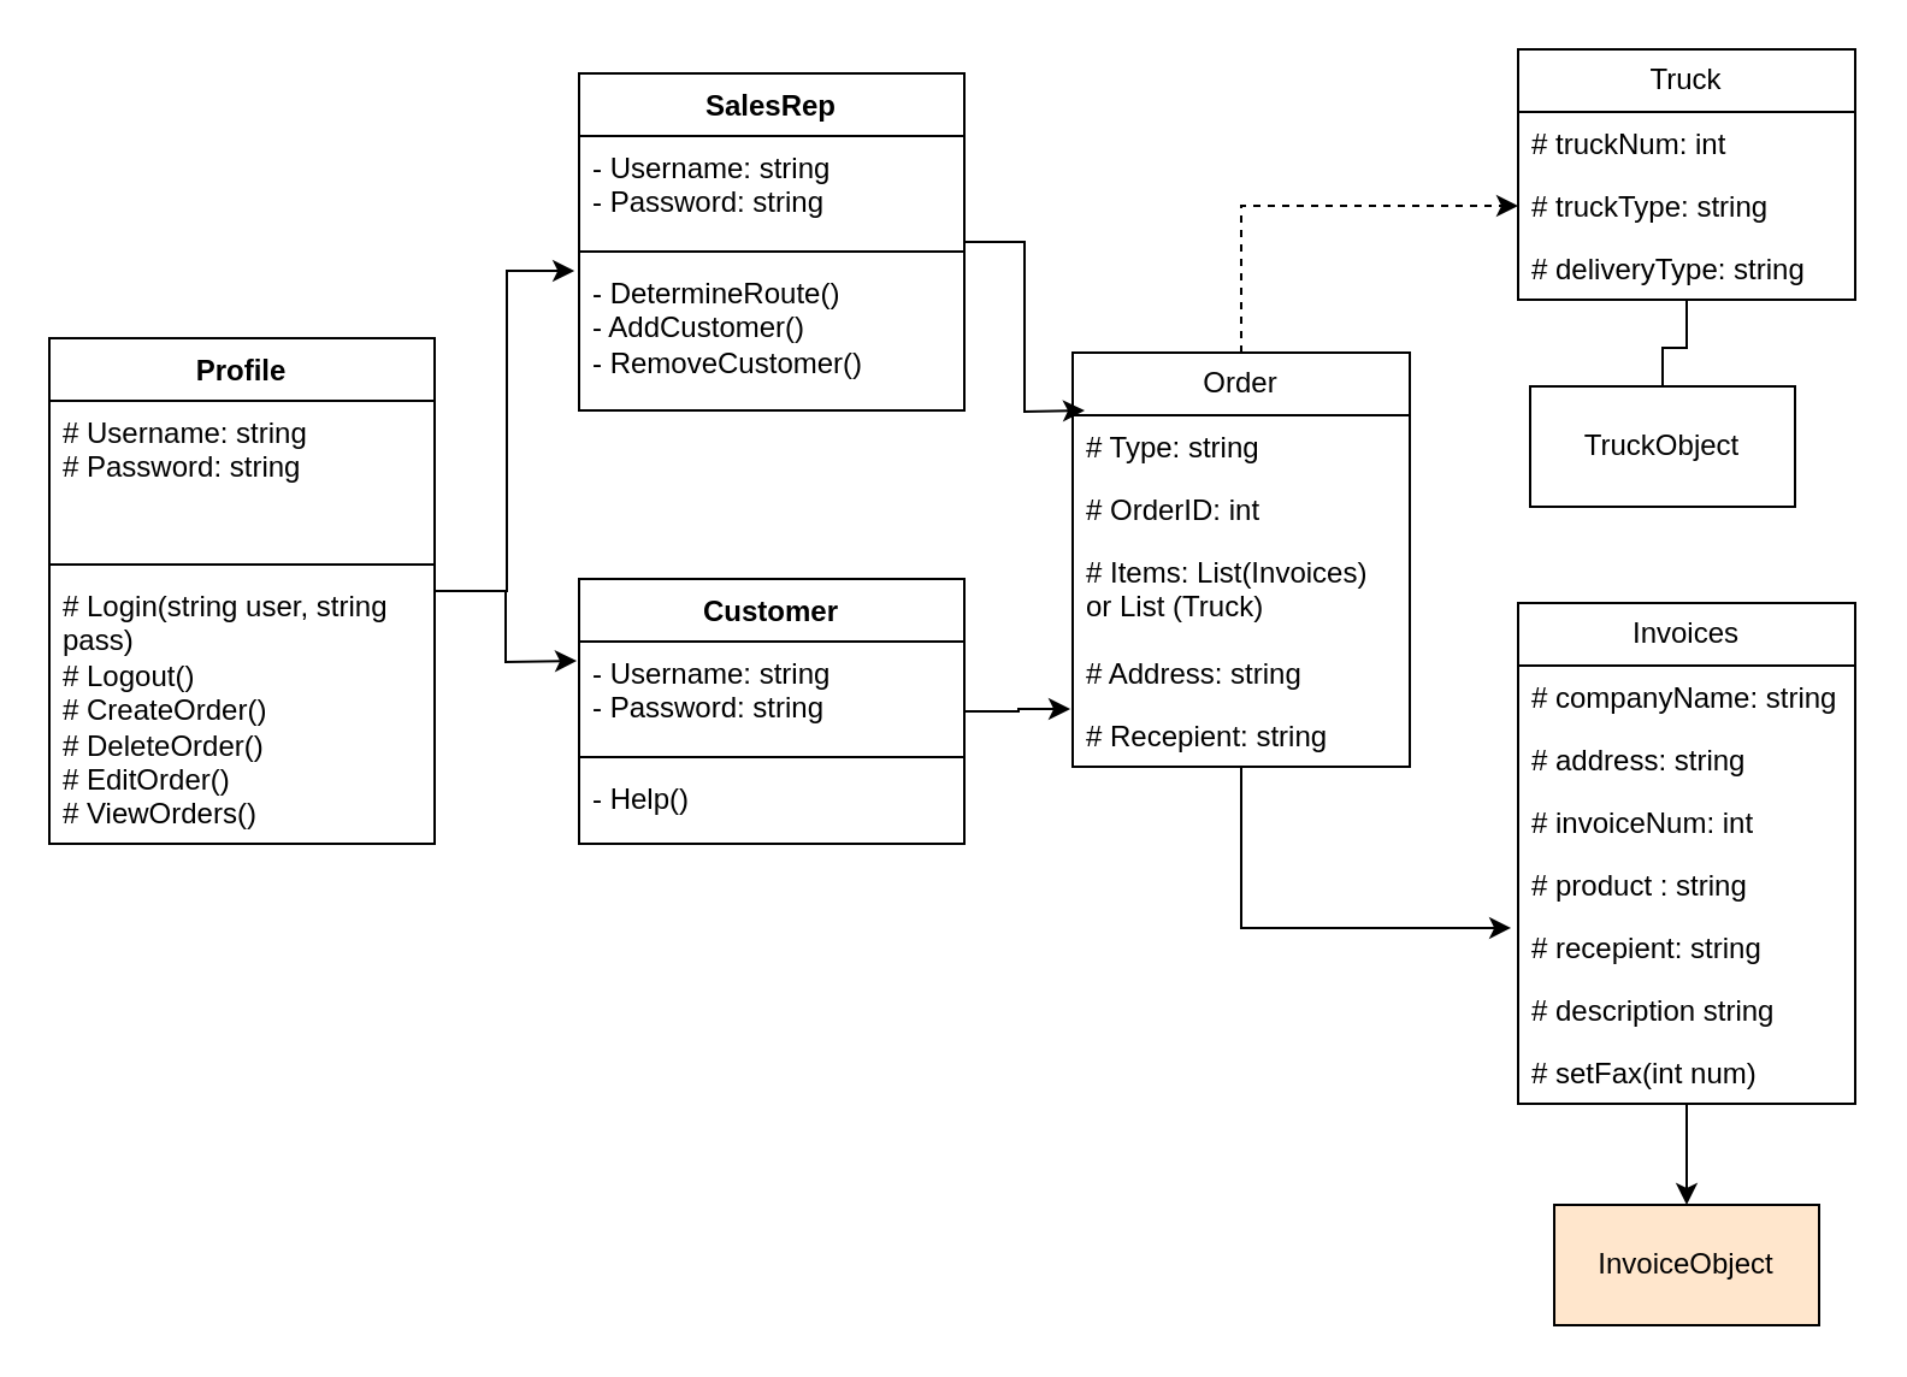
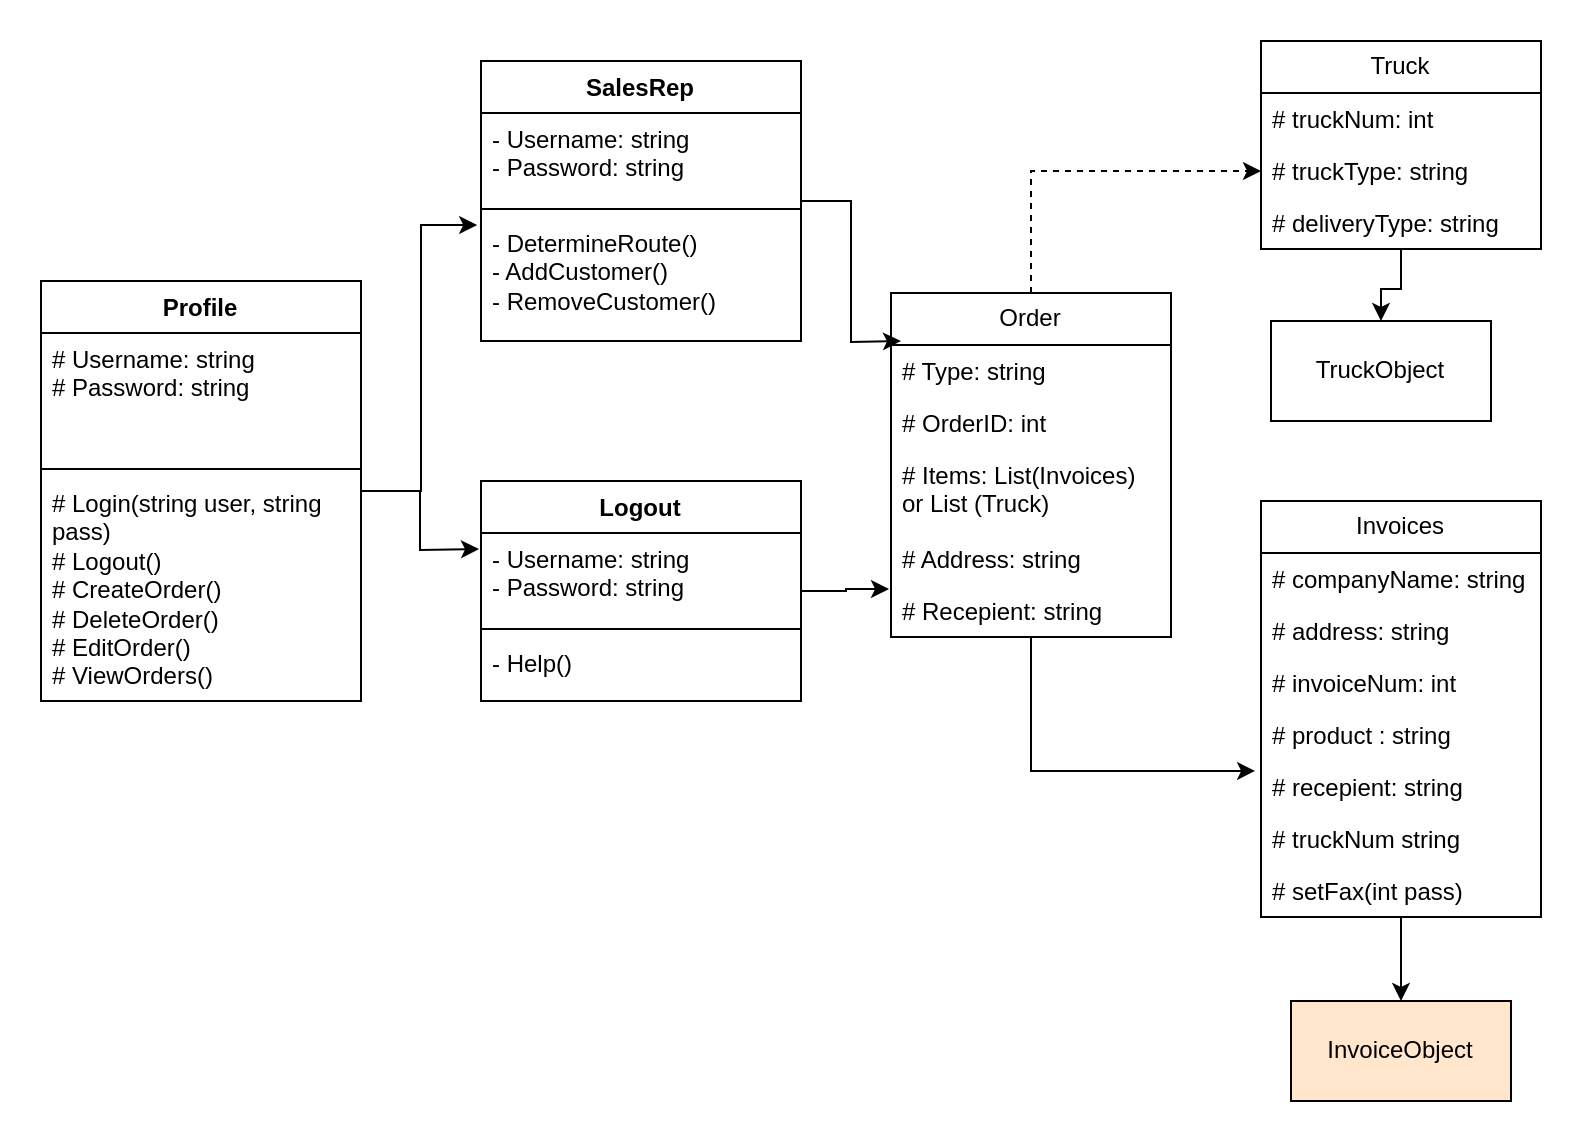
  <mxCell id="0" />
  <mxCell id="1" parent="0" />
  <mxCell id="2" value="Profile" style="swimlane;fontStyle=1;align=center;verticalAlign=top;childLayout=stackLayout;horizontal=1;startSize=26;horizontalStack=0;resizeParent=1;resizeParentMax=0;resizeLast=0;collapsible=1;marginBottom=0;whiteSpace=wrap;html=1;" parent="1" vertex="1"><mxGeometry y="140" width="160" height="210" as="geometry" x="20" /></mxCell>
  <mxCell id="3" value="# Username: string&lt;div&gt;# Password: string&lt;/div&gt;" style="text;strokeColor=none;fillColor=none;align=left;verticalAlign=top;spacingLeft=4;spacingRight=4;overflow=hidden;rotatable=0;points=[[0,0.5],[1,0.5]];portConstraint=eastwest;whiteSpace=wrap;html=1;" parent="2" vertex="1"><mxGeometry y="26" width="160" height="64" as="geometry" /></mxCell>
  <mxCell id="4" value="" style="line;strokeWidth=1;fillColor=none;align=left;verticalAlign=middle;spacingTop=-1;spacingLeft=3;spacingRight=3;rotatable=0;labelPosition=right;points=[];portConstraint=eastwest;strokeColor=inherit;" parent="2" vertex="1"><mxGeometry y="90" width="160" height="8" as="geometry" /></mxCell>
  <mxCell id="5" value="# Login(string user, string pass)&lt;div&gt;# Logout()&lt;/div&gt;&lt;div&gt;# CreateOrder()&lt;/div&gt;&lt;div&gt;# DeleteOrder()&lt;/div&gt;&lt;div&gt;# EditOrder()&lt;/div&gt;&lt;div&gt;# ViewOrders()&lt;/div&gt;" style="text;strokeColor=none;fillColor=none;align=left;verticalAlign=top;spacingLeft=4;spacingRight=4;overflow=hidden;rotatable=0;points=[[0,0.5],[1,0.5]];portConstraint=eastwest;whiteSpace=wrap;html=1;" parent="2" vertex="1"><mxGeometry y="98" width="160" height="112" as="geometry" /></mxCell>
  <mxCell id="6" style="edgeStyle=orthogonalEdgeStyle;rounded=0;orthogonalLoop=1;jettySize=auto;html=1;" parent="1" source="7" edge="1"><mxGeometry relative="1" as="geometry"><mxPoint x="450" y="170" as="targetPoint" /></mxGeometry></mxCell>
  <mxCell id="7" value="SalesRep" style="swimlane;fontStyle=1;align=center;verticalAlign=top;childLayout=stackLayout;horizontal=1;startSize=26;horizontalStack=0;resizeParent=1;resizeParentMax=0;resizeLast=0;collapsible=1;marginBottom=0;whiteSpace=wrap;html=1;" parent="1" vertex="1"><mxGeometry x="240" y="30" width="160" height="140" as="geometry" /></mxCell>
  <mxCell id="8" value="- Username: string&lt;div&gt;- Password: string&lt;/div&gt;&lt;div&gt;&lt;br&gt;&lt;/div&gt;" style="text;strokeColor=none;fillColor=none;align=left;verticalAlign=top;spacingLeft=4;spacingRight=4;overflow=hidden;rotatable=0;points=[[0,0.5],[1,0.5]];portConstraint=eastwest;whiteSpace=wrap;html=1;" parent="7" vertex="1"><mxGeometry y="26" width="160" height="44" as="geometry" /></mxCell>
  <mxCell id="9" value="" style="line;strokeWidth=1;fillColor=none;align=left;verticalAlign=middle;spacingTop=-1;spacingLeft=3;spacingRight=3;rotatable=0;labelPosition=right;points=[];portConstraint=eastwest;strokeColor=inherit;" parent="7" vertex="1"><mxGeometry y="70" width="160" height="8" as="geometry" /></mxCell>
  <mxCell id="10" value="&lt;div&gt;- DetermineRoute()&lt;/div&gt;&lt;div&gt;- AddCustomer()&lt;/div&gt;&lt;div&gt;- RemoveCustomer()&lt;/div&gt;" style="text;strokeColor=none;fillColor=none;align=left;verticalAlign=top;spacingLeft=4;spacingRight=4;overflow=hidden;rotatable=0;points=[[0,0.5],[1,0.5]];portConstraint=eastwest;whiteSpace=wrap;html=1;" parent="7" vertex="1"><mxGeometry y="78" width="160" height="62" as="geometry" /></mxCell>
- <mxCell id="11" style="edgeStyle=orthogonalEdgeStyle;rounded=0;orthogonalLoop=1;jettySize=auto;html=1;entryX=0.5;entryY=0;entryDx=0;entryDy=0;endArrow=none;" parent="1" source="12" target="31" edge="1"><mxGeometry relative="1" as="geometry" /></mxCell>
+ <mxCell id="11" style="edgeStyle=orthogonalEdgeStyle;rounded=0;orthogonalLoop=1;jettySize=auto;html=1;entryX=0.5;entryY=0;entryDx=0;entryDy=0;" parent="1" source="12" target="31" edge="1"><mxGeometry relative="1" as="geometry" /></mxCell>
  <mxCell id="12" value="Truck" style="swimlane;fontStyle=0;childLayout=stackLayout;horizontal=1;startSize=26;fillColor=none;horizontalStack=0;resizeParent=1;resizeParentMax=0;resizeLast=0;collapsible=1;marginBottom=0;whiteSpace=wrap;html=1;" parent="1" vertex="1"><mxGeometry x="630" y="20" width="140" height="104" as="geometry" /></mxCell>
  <mxCell id="13" value="# truckNum: int" style="text;strokeColor=none;fillColor=none;align=left;verticalAlign=top;spacingLeft=4;spacingRight=4;overflow=hidden;rotatable=0;points=[[0,0.5],[1,0.5]];portConstraint=eastwest;whiteSpace=wrap;html=1;" parent="12" vertex="1"><mxGeometry y="26" width="140" height="26" as="geometry" /></mxCell>
  <mxCell id="14" value="# truckType: string" style="text;strokeColor=none;fillColor=none;align=left;verticalAlign=top;spacingLeft=4;spacingRight=4;overflow=hidden;rotatable=0;points=[[0,0.5],[1,0.5]];portConstraint=eastwest;whiteSpace=wrap;html=1;" parent="12" vertex="1"><mxGeometry y="52" width="140" height="26" as="geometry" /></mxCell>
  <mxCell id="15" value="# deliveryType: string" style="text;strokeColor=none;fillColor=none;align=left;verticalAlign=top;spacingLeft=4;spacingRight=4;overflow=hidden;rotatable=0;points=[[0,0.5],[1,0.5]];portConstraint=eastwest;whiteSpace=wrap;html=1;" parent="12" vertex="1"><mxGeometry y="78" width="140" height="26" as="geometry" /></mxCell>
  <mxCell id="16" style="edgeStyle=orthogonalEdgeStyle;rounded=0;orthogonalLoop=1;jettySize=auto;html=1;entryX=0.5;entryY=0;entryDx=0;entryDy=0;" parent="1" source="17" target="32" edge="1"><mxGeometry relative="1" as="geometry" /></mxCell>
  <mxCell id="17" value="Invoices" style="swimlane;fontStyle=0;childLayout=stackLayout;horizontal=1;startSize=26;fillColor=none;horizontalStack=0;resizeParent=1;resizeParentMax=0;resizeLast=0;collapsible=1;marginBottom=0;whiteSpace=wrap;html=1;" parent="1" vertex="1"><mxGeometry x="630" y="250" width="140" height="208" as="geometry"><mxRectangle x="680" y="10" width="80" height="30" as="alternateBounds" /></mxGeometry></mxCell>
  <mxCell id="18" value="# companyName: string" style="text;strokeColor=none;fillColor=none;align=left;verticalAlign=top;spacingLeft=4;spacingRight=4;overflow=hidden;rotatable=0;points=[[0,0.5],[1,0.5]];portConstraint=eastwest;whiteSpace=wrap;html=1;" parent="17" vertex="1"><mxGeometry y="26" width="140" height="26" as="geometry" /></mxCell>
  <mxCell id="19" value="# address: string" style="text;strokeColor=none;fillColor=none;align=left;verticalAlign=top;spacingLeft=4;spacingRight=4;overflow=hidden;rotatable=0;points=[[0,0.5],[1,0.5]];portConstraint=eastwest;whiteSpace=wrap;html=1;" parent="17" vertex="1"><mxGeometry y="52" width="140" height="26" as="geometry" /></mxCell>
  <mxCell id="20" value="# invoiceNum: int" style="text;strokeColor=none;fillColor=none;align=left;verticalAlign=top;spacingLeft=4;spacingRight=4;overflow=hidden;rotatable=0;points=[[0,0.5],[1,0.5]];portConstraint=eastwest;whiteSpace=wrap;html=1;" parent="17" vertex="1"><mxGeometry y="78" width="140" height="26" as="geometry" /></mxCell>
  <mxCell id="21" value="# product : string" style="text;strokeColor=none;fillColor=none;align=left;verticalAlign=top;spacingLeft=4;spacingRight=4;overflow=hidden;rotatable=0;points=[[0,0.5],[1,0.5]];portConstraint=eastwest;whiteSpace=wrap;html=1;" parent="17" vertex="1"><mxGeometry y="104" width="140" height="26" as="geometry" /></mxCell>
  <mxCell id="22" value="# recepient: string" style="text;strokeColor=none;fillColor=none;align=left;verticalAlign=top;spacingLeft=4;spacingRight=4;overflow=hidden;rotatable=0;points=[[0,0.5],[1,0.5]];portConstraint=eastwest;whiteSpace=wrap;html=1;" parent="17" vertex="1"><mxGeometry y="130" width="140" height="26" as="geometry" /></mxCell>
- <mxCell id="23" value="# description string" style="text;strokeColor=none;fillColor=none;align=left;verticalAlign=top;spacingLeft=4;spacingRight=4;overflow=hidden;rotatable=0;points=[[0,0.5],[1,0.5]];portConstraint=eastwest;whiteSpace=wrap;html=1;" parent="17" vertex="1"><mxGeometry y="156" width="140" height="26" as="geometry" /></mxCell>
- <mxCell id="24" value="# setFax(int num)" style="text;strokeColor=none;fillColor=none;align=left;verticalAlign=top;spacingLeft=4;spacingRight=4;overflow=hidden;rotatable=0;points=[[0,0.5],[1,0.5]];portConstraint=eastwest;whiteSpace=wrap;html=1;" parent="17" vertex="1"><mxGeometry y="182" width="140" height="26" as="geometry" /></mxCell>
+ <mxCell id="23" value="# truckNum string" style="text;strokeColor=none;fillColor=none;align=left;verticalAlign=top;spacingLeft=4;spacingRight=4;overflow=hidden;rotatable=0;points=[[0,0.5],[1,0.5]];portConstraint=eastwest;whiteSpace=wrap;html=1;" parent="17" vertex="1"><mxGeometry y="156" width="140" height="26" as="geometry" /></mxCell>
+ <mxCell id="24" value="# setFax(int pass)" style="text;strokeColor=none;fillColor=none;align=left;verticalAlign=top;spacingLeft=4;spacingRight=4;overflow=hidden;rotatable=0;points=[[0,0.5],[1,0.5]];portConstraint=eastwest;whiteSpace=wrap;html=1;" parent="17" vertex="1"><mxGeometry y="182" width="140" height="26" as="geometry" /></mxCell>
  <mxCell id="25" style="edgeStyle=orthogonalEdgeStyle;rounded=0;orthogonalLoop=1;jettySize=auto;html=1;entryX=-0.012;entryY=0.065;entryDx=0;entryDy=0;entryPerimeter=0;" parent="1" source="2" target="10" edge="1"><mxGeometry relative="1" as="geometry" /></mxCell>
  <mxCell id="26" style="edgeStyle=orthogonalEdgeStyle;rounded=0;orthogonalLoop=1;jettySize=auto;html=1;entryX=-0.007;entryY=0.182;entryDx=0;entryDy=0;entryPerimeter=0;" parent="1" source="2" edge="1"><mxGeometry relative="1" as="geometry"><mxPoint x="239.02" y="274.008" as="targetPoint" /></mxGeometry></mxCell>
- <mxCell id="27" value="Customer" style="swimlane;fontStyle=1;align=center;verticalAlign=top;childLayout=stackLayout;horizontal=1;startSize=26;horizontalStack=0;resizeParent=1;resizeParentMax=0;resizeLast=0;collapsible=1;marginBottom=0;whiteSpace=wrap;html=1;" parent="1" vertex="1"><mxGeometry x="240" y="240" width="160" height="110" as="geometry" /></mxCell>
+ <mxCell id="27" value="Logout" style="swimlane;fontStyle=1;align=center;verticalAlign=top;childLayout=stackLayout;horizontal=1;startSize=26;horizontalStack=0;resizeParent=1;resizeParentMax=0;resizeLast=0;collapsible=1;marginBottom=0;whiteSpace=wrap;html=1;" parent="1" vertex="1"><mxGeometry x="240" y="240" width="160" height="110" as="geometry" /></mxCell>
  <mxCell id="28" value="- Username: string&lt;div&gt;- Password: string&lt;/div&gt;" style="text;strokeColor=none;fillColor=none;align=left;verticalAlign=top;spacingLeft=4;spacingRight=4;overflow=hidden;rotatable=0;points=[[0,0.5],[1,0.5]];portConstraint=eastwest;whiteSpace=wrap;html=1;" parent="27" vertex="1"><mxGeometry y="26" width="160" height="44" as="geometry" /></mxCell>
  <mxCell id="29" value="" style="line;strokeWidth=1;fillColor=none;align=left;verticalAlign=middle;spacingTop=-1;spacingLeft=3;spacingRight=3;rotatable=0;labelPosition=right;points=[];portConstraint=eastwest;strokeColor=inherit;" parent="27" vertex="1"><mxGeometry y="70" width="160" height="8" as="geometry" /></mxCell>
  <mxCell id="30" value="- Help()&amp;nbsp;&amp;nbsp;&lt;div&gt;&lt;br&gt;&lt;/div&gt;" style="text;strokeColor=none;fillColor=none;align=left;verticalAlign=top;spacingLeft=4;spacingRight=4;overflow=hidden;rotatable=0;points=[[0,0.5],[1,0.5]];portConstraint=eastwest;whiteSpace=wrap;html=1;" parent="27" vertex="1"><mxGeometry y="78" width="160" height="32" as="geometry" /></mxCell>
  <mxCell id="31" value="TruckObject" style="html=1;whiteSpace=wrap;" parent="1" vertex="1"><mxGeometry x="635" y="160" width="110" height="50" as="geometry" /></mxCell>
  <mxCell id="32" value="InvoiceObject" style="html=1;whiteSpace=wrap;fillColor=#ffe6cc;" parent="1" vertex="1"><mxGeometry x="645" y="500" width="110" height="50" as="geometry" /></mxCell>
  <mxCell id="33" style="edgeStyle=orthogonalEdgeStyle;rounded=0;orthogonalLoop=1;jettySize=auto;html=1;entryX=0;entryY=0.5;entryDx=0;entryDy=0;dashed=1;" parent="1" source="34" target="14" edge="1"><mxGeometry relative="1" as="geometry" /></mxCell>
  <mxCell id="34" value="Order" style="swimlane;fontStyle=0;childLayout=stackLayout;horizontal=1;startSize=26;fillColor=none;horizontalStack=0;resizeParent=1;resizeParentMax=0;resizeLast=0;collapsible=1;marginBottom=0;whiteSpace=wrap;html=1;" parent="1" vertex="1"><mxGeometry x="445" y="146" width="140" height="172" as="geometry" /></mxCell>
  <mxCell id="35" value="# Type: string" style="text;strokeColor=none;fillColor=none;align=left;verticalAlign=top;spacingLeft=4;spacingRight=4;overflow=hidden;rotatable=0;points=[[0,0.5],[1,0.5]];portConstraint=eastwest;whiteSpace=wrap;html=1;" parent="34" vertex="1"><mxGeometry y="26" width="140" height="26" as="geometry" /></mxCell>
  <mxCell id="36" value="# OrderID: int" style="text;strokeColor=none;fillColor=none;align=left;verticalAlign=top;spacingLeft=4;spacingRight=4;overflow=hidden;rotatable=0;points=[[0,0.5],[1,0.5]];portConstraint=eastwest;whiteSpace=wrap;html=1;" parent="34" vertex="1"><mxGeometry y="52" width="140" height="26" as="geometry" /></mxCell>
  <mxCell id="37" value="# Items: List(Invoices) or List (Truck)" style="text;strokeColor=none;fillColor=none;align=left;verticalAlign=top;spacingLeft=4;spacingRight=4;overflow=hidden;rotatable=0;points=[[0,0.5],[1,0.5]];portConstraint=eastwest;whiteSpace=wrap;html=1;" parent="34" vertex="1"><mxGeometry y="78" width="140" height="42" as="geometry" /></mxCell>
  <mxCell id="38" value="# Address: string" style="text;strokeColor=none;fillColor=none;align=left;verticalAlign=top;spacingLeft=4;spacingRight=4;overflow=hidden;rotatable=0;points=[[0,0.5],[1,0.5]];portConstraint=eastwest;whiteSpace=wrap;html=1;" parent="34" vertex="1"><mxGeometry y="120" width="140" height="26" as="geometry" /></mxCell>
  <mxCell id="39" value="# Recepient: string" style="text;strokeColor=none;fillColor=none;align=left;verticalAlign=top;spacingLeft=4;spacingRight=4;overflow=hidden;rotatable=0;points=[[0,0.5],[1,0.5]];portConstraint=eastwest;whiteSpace=wrap;html=1;" parent="34" vertex="1"><mxGeometry y="146" width="140" height="26" as="geometry" /></mxCell>
  <mxCell id="40" style="edgeStyle=orthogonalEdgeStyle;rounded=0;orthogonalLoop=1;jettySize=auto;html=1;entryX=-0.007;entryY=0.077;entryDx=0;entryDy=0;entryPerimeter=0;" parent="1" source="27" target="39" edge="1"><mxGeometry relative="1" as="geometry" /></mxCell>
  <mxCell id="41" style="edgeStyle=orthogonalEdgeStyle;rounded=0;orthogonalLoop=1;jettySize=auto;html=1;entryX=-0.021;entryY=0.192;entryDx=0;entryDy=0;entryPerimeter=0;" parent="1" source="34" target="22" edge="1"><mxGeometry relative="1" as="geometry" /></mxCell>
